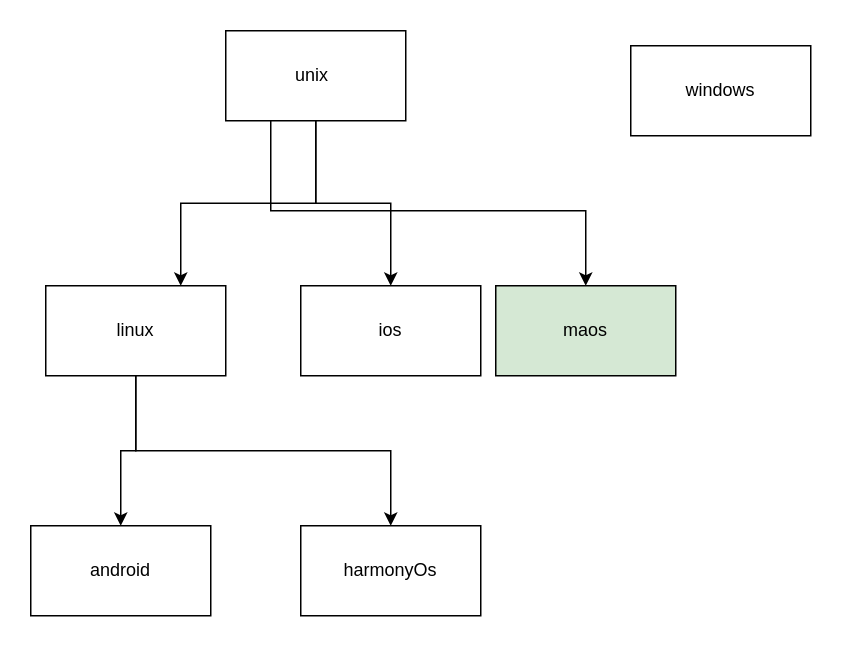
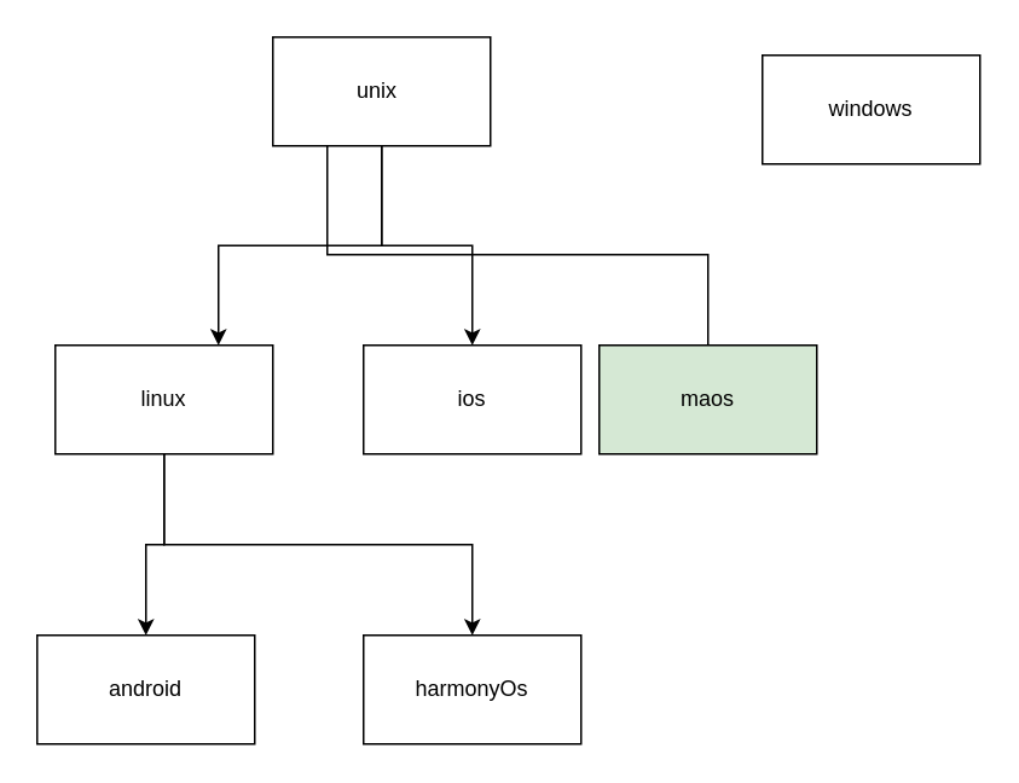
  <mxCell id="0" />
  <mxCell id="1" parent="0" />
  <mxCell id="2" style="edgeStyle=orthogonalEdgeStyle;rounded=0;orthogonalLoop=1;jettySize=auto;html=1;entryX=0.75;entryY=0;entryDx=0;entryDy=0;" edge="1" parent="1" source="5" target="10"><mxGeometry relative="1" as="geometry" /></mxCell>
  <mxCell id="3" style="edgeStyle=orthogonalEdgeStyle;rounded=0;orthogonalLoop=1;jettySize=auto;html=1;" edge="1" parent="1" source="5" target="7"><mxGeometry relative="1" as="geometry" /></mxCell>
- <mxCell id="4" style="edgeStyle=orthogonalEdgeStyle;rounded=0;orthogonalLoop=1;jettySize=auto;html=1;" edge="1" parent="1" source="5" target="11"><mxGeometry relative="1" as="geometry"><Array as="points"><mxPoint x="180" y="140" /><mxPoint x="390" y="140" /></Array></mxGeometry></mxCell>
+ <mxCell id="4" style="edgeStyle=orthogonalEdgeStyle;rounded=0;orthogonalLoop=1;jettySize=auto;html=1;endArrow=none;" edge="1" parent="1" source="5" target="11"><mxGeometry relative="1" as="geometry"><Array as="points"><mxPoint x="180" y="140" /><mxPoint x="390" y="140" /></Array></mxGeometry></mxCell>
  <mxCell id="5" value="unix&lt;span style=&quot;white-space: pre;&quot;&gt;&#09;&lt;/span&gt;" style="rounded=0;whiteSpace=wrap;html=1;" vertex="1" parent="1"><mxGeometry x="150" y="20" width="120" height="60" as="geometry" /></mxCell>
  <mxCell id="6" value="windows" style="rounded=0;whiteSpace=wrap;html=1;" vertex="1" parent="1"><mxGeometry x="420" y="30" width="120" height="60" as="geometry" /></mxCell>
  <mxCell id="7" value="ios&lt;br&gt;" style="rounded=0;whiteSpace=wrap;html=1;" vertex="1" parent="1"><mxGeometry x="200" y="190" width="120" height="60" as="geometry" /></mxCell>
  <mxCell id="8" style="edgeStyle=orthogonalEdgeStyle;rounded=0;orthogonalLoop=1;jettySize=auto;html=1;" edge="1" parent="1" source="10" target="13"><mxGeometry relative="1" as="geometry" /></mxCell>
  <mxCell id="9" style="edgeStyle=orthogonalEdgeStyle;rounded=0;orthogonalLoop=1;jettySize=auto;html=1;" edge="1" parent="1" source="10" target="12"><mxGeometry relative="1" as="geometry"><Array as="points"><mxPoint x="90" y="300" /><mxPoint x="260" y="300" /></Array></mxGeometry></mxCell>
  <mxCell id="10" value="linux" style="rounded=0;whiteSpace=wrap;html=1;" vertex="1" parent="1"><mxGeometry x="30" y="190" width="120" height="60" as="geometry" /></mxCell>
  <mxCell id="11" value="maos&lt;br&gt;" style="rounded=0;whiteSpace=wrap;html=1;fillColor=#d5e8d4;" vertex="1" parent="1"><mxGeometry x="330" y="190" width="120" height="60" as="geometry" /></mxCell>
  <mxCell id="12" value="harmonyOs" style="rounded=0;whiteSpace=wrap;html=1;" vertex="1" parent="1"><mxGeometry x="200" y="350" width="120" height="60" as="geometry" /></mxCell>
  <mxCell id="13" value="android" style="rounded=0;whiteSpace=wrap;html=1;" vertex="1" parent="1"><mxGeometry x="20" y="350" width="120" height="60" as="geometry" /></mxCell>
